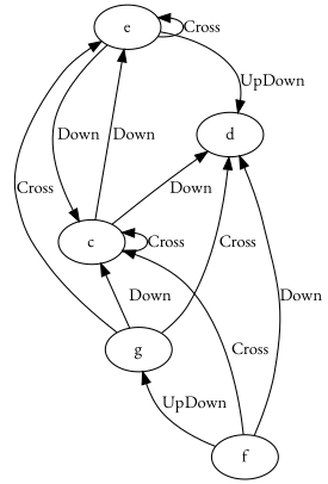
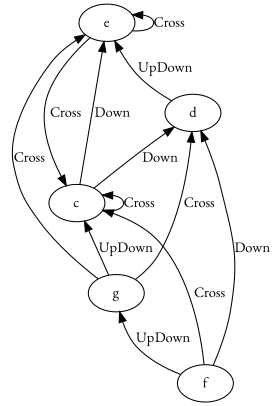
  digraph {
    fontname="EB Garamond"
    rankdir=BT
    node [fontname="EB Garamond"]
    edge [fontname="EB Garamond"]
    n1 [label=c]
    n2 [label=d]
    n3 [label=e]
    n4 [label=f]
    n5 [label=g]
    n1 -> n1 [label=Cross]
    n1 -> n2 [label=Down]
    n1 -> n3 [label=Down]
-   n3 -> n1 [label=Down]
-   n3 -> n2 [label=UpDown]
+   n3 -> n1 [label=Cross]
+   n2 -> n3 [label=UpDown]
    n3 -> n3 [label=Cross]
    n4 -> n1 [label=Cross]
    n4 -> n2 [label=Down]
    n4 -> n5 [label=UpDown]
-   n5 -> n1 [label=Down]
+   n5 -> n1 [label=UpDown]
    n5 -> n2 [label=Cross]
    n5 -> n3 [label=Cross]
  }
